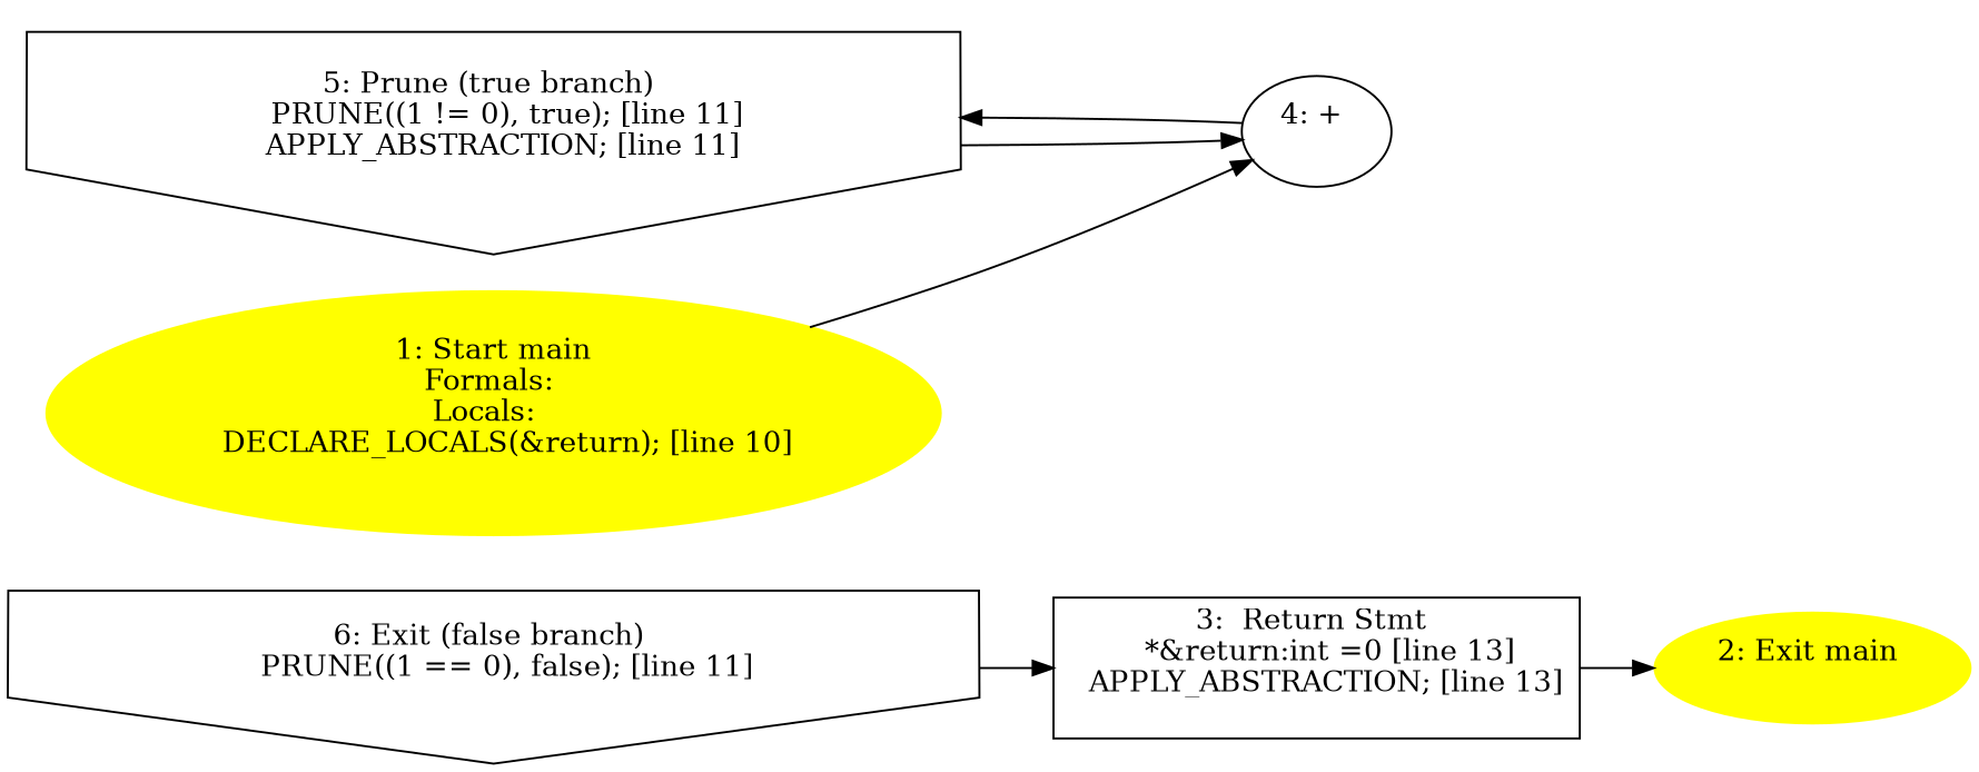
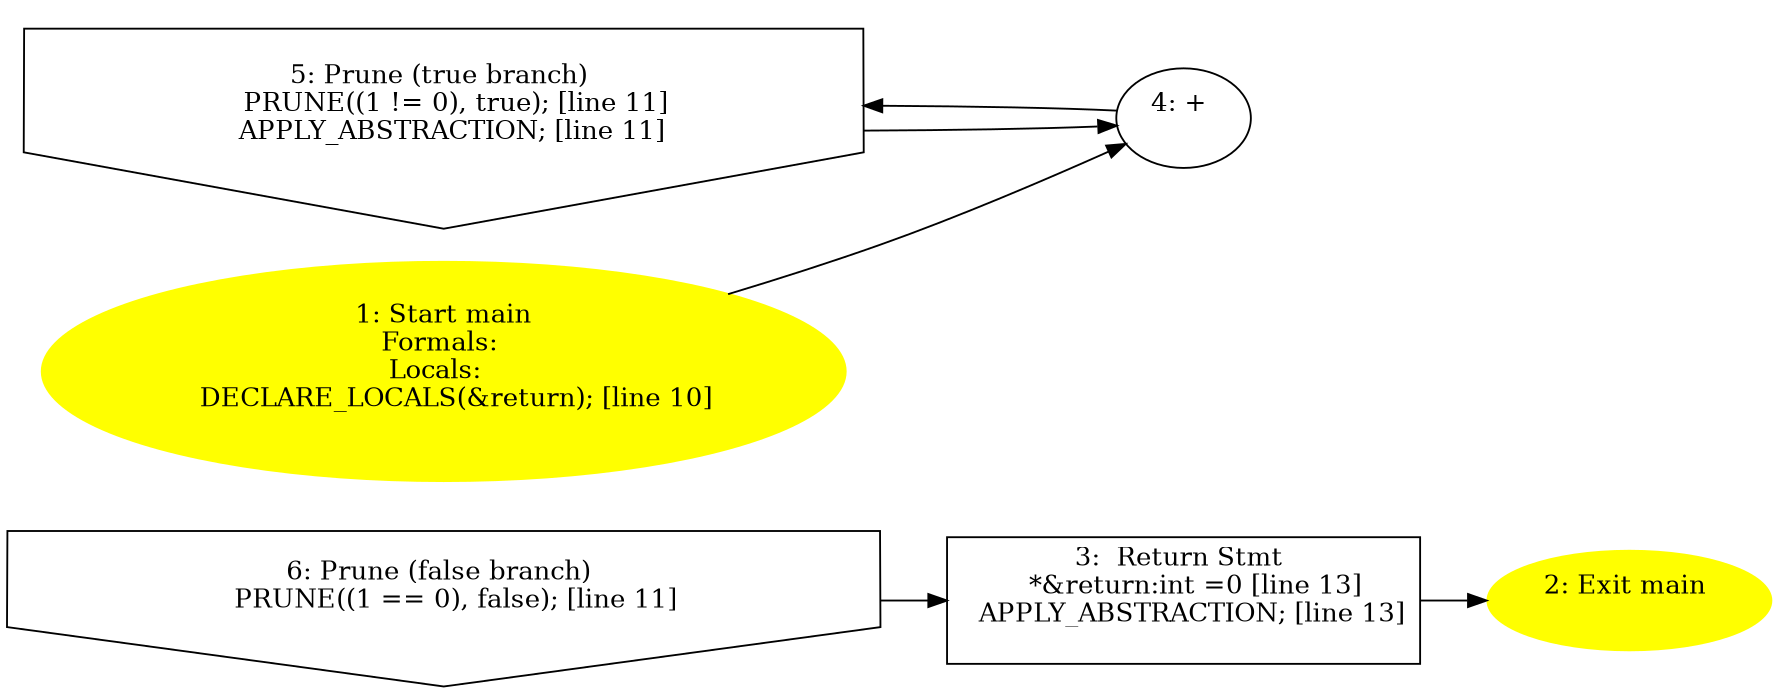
  digraph {
    rankdir=LR
-   n1 [label="6: Exit (false branch) \n   PRUNE((1 == 0), false); [line 11]\n " shape=invhouse]
+   n1 [label="6: Prune (false branch) \n   PRUNE((1 == 0), false); [line 11]\n " shape=invhouse]
    n2 [label="3:  Return Stmt \n   *&return:int =0 [line 13]\n  APPLY_ABSTRACTION; [line 13]\n " shape=box]
    n3 [color=yellow label="2: Exit main \n  " style=filled]
    n4 [label="5: Prune (true branch) \n   PRUNE((1 != 0), true); [line 11]\n  APPLY_ABSTRACTION; [line 11]\n " shape=invhouse]
    n5 [label="4: + \n  "]
    n6 [color=yellow label="1: Start main\nFormals: \nLocals:  \n   DECLARE_LOCALS(&return); [line 10]\n " style=filled]
    n1 -> n2
    n2 -> n3
    n4 -> n5
    n5 -> n4
    n6 -> n5
  }
